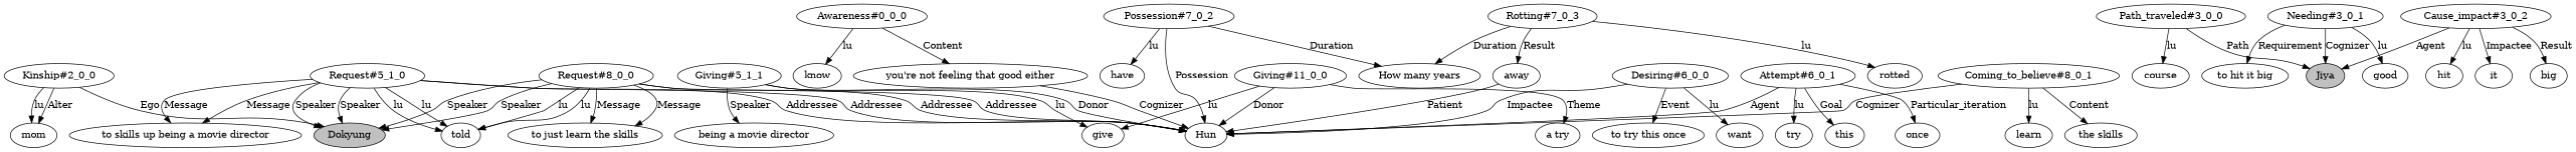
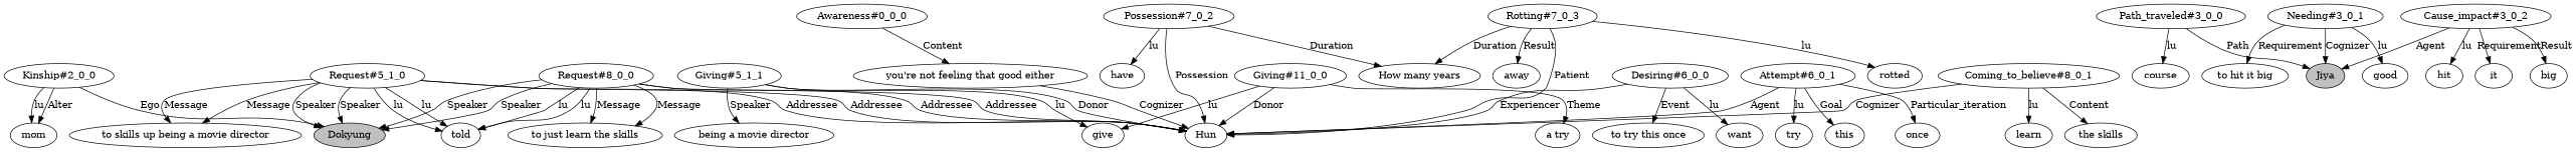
  digraph {
    n1 [fillcolor=gray label=Dokyung style=filled]
    n2 [label="Kinship#2_0_0"]
    n3 [label=mom]
    n4 [label="Request#5_1_0"]
    n5 [label=told]
    n6 [label=Hun]
    n7 [label="to skills up being a movie director"]
    n8 [label="Request#8_0_0"]
    n9 [label="to just learn the skills"]
    n10 [label="Awareness#0_0_0"]
-   n11 [label=know]
    n12 [label="you're not feeling that good either"]
    n13 [label="Giving#5_1_1"]
    n14 [label=give]
    n15 [label="being a movie director"]
    n16 [label="Desiring#6_0_0"]
    n17 [label=want]
    n18 [label="to try this once"]
    n19 [label="Attempt#6_0_1"]
    n20 [label=try]
    n21 [label=this]
    n22 [label=once]
    n23 [label="Possession#7_0_2"]
    n24 [label=have]
    n25 [label="How many years"]
    n26 [label="Rotting#7_0_3"]
    n27 [label=rotted]
    n28 [label=away]
    n29 [label="Coming_to_believe#8_0_1"]
    n30 [label=learn]
    n31 [label="the skills"]
    n32 [label="Giving#11_0_0"]
    n33 [label="a try"]
    n34 [fillcolor=gray label=Jiya style=filled]
    n35 [label="Path_traveled#3_0_0"]
    n36 [label=course]
    n37 [label="Needing#3_0_1"]
    n38 [label=good]
    n39 [label="to hit it big"]
    n40 [label="Cause_impact#3_0_2"]
    n41 [label=hit]
    n42 [label=it]
    n43 [label=big]
    n2 -> n1 [label=Ego]
    n2 -> n3 [label=lu]
    n2 -> n3 [label=Alter]
    n4 -> n1 [label=Speaker]
    n4 -> n1 [label=Speaker]
    n4 -> n5 [label=lu]
    n4 -> n5 [label=lu]
    n4 -> n6 [label=Addressee]
    n4 -> n6 [label=Addressee]
    n4 -> n7 [label=Message]
    n4 -> n7 [label=Message]
    n8 -> n1 [label=Speaker]
    n8 -> n1 [label=Speaker]
    n8 -> n5 [label=lu]
    n8 -> n5 [label=lu]
    n8 -> n6 [label=Addressee]
    n8 -> n6 [label=Addressee]
    n8 -> n9 [label=Message]
    n8 -> n9 [label=Message]
-   n10 -> n11 [label=lu]
    n10 -> n12 [label=Content]
    n12 -> n6 [label=Cognizer]
    n13 -> n6 [label=Donor]
    n13 -> n14 [label=lu]
    n13 -> n15 [label=Speaker]
-   n16 -> n6 [label=Impactee]
+   n16 -> n6 [label=Experiencer]
    n16 -> n17 [label=lu]
    n16 -> n18 [label=Event]
    n19 -> n6 [label=Agent]
    n19 -> n20 [label=lu]
    n19 -> n21 [label=Goal]
    n19 -> n22 [label=Particular_iteration]
    n23 -> n6 [label=Possession]
    n23 -> n24 [label=lu]
    n23 -> n25 [label=Duration]
-   n28 -> n6 [label=Patient]
+   n26 -> n6 [label=Patient]
    n26 -> n25 [label=Duration]
    n26 -> n27 [label=lu]
    n26 -> n28 [label=Result]
    n29 -> n6 [label=Cognizer]
    n29 -> n30 [label=lu]
    n29 -> n31 [label=Content]
    n32 -> n6 [label=Donor]
    n32 -> n14 [label=lu]
    n32 -> n33 [label=Theme]
    n35 -> n34 [label=Path]
    n35 -> n36 [label=lu]
    n37 -> n34 [label=Cognizer]
    n37 -> n38 [label=lu]
    n37 -> n39 [label=Requirement]
    n40 -> n34 [label=Agent]
    n40 -> n41 [label=lu]
-   n40 -> n42 [label=Impactee]
+   n40 -> n42 [label=Requirement]
    n40 -> n43 [label=Result]
  }
